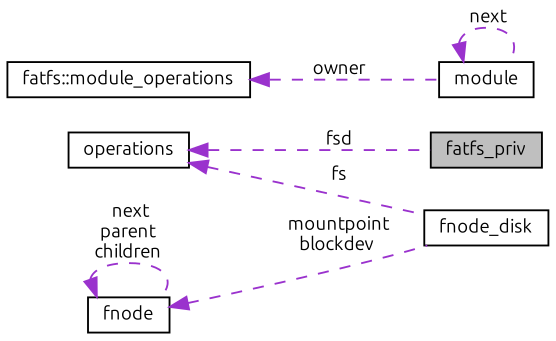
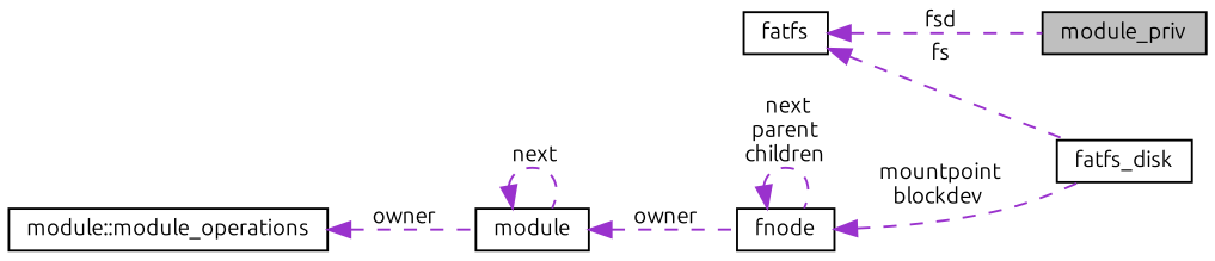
  digraph {
    fontname=Ubuntu
    rankdir=LR
    node [color=black fillcolor=white fontname=Ubuntu fontsize=10 shape=record style=filled]
    edge [color=darkorchid3 dir=back fontname=Ubuntu fontsize=10 labelfontname=Helvetica labelfontsize=10 style=dashed]
-   n1 [fillcolor=grey75 fontcolor=black height=0.2 label=fatfs_priv width=0.4]
-   n2 [height=0.2 label=fnode_disk width=0.4]
+   n1 [fillcolor=grey75 fontcolor=black height=0.2 label=module_priv width=0.4]
+   n2 [height=0.2 label=fatfs_disk width=0.4]
    n3 [height=0.2 label=fnode width=0.4]
    n4 [height=0.2 label=module width=0.4]
-   n5 [height=0.2 label="fatfs::module_operations" width=0.4]
-   n6 [height=0.2 label=operations width=0.4]
+   n5 [height=0.2 label="module::module_operations" width=0.4]
+   n6 [height=0.2 label=fatfs width=0.4]
    n3 -> n2 [label=" mountpoint\nblockdev"]
    n3 -> n3 [label=" next\nparent\nchildren"]
+   n4 -> n3 [label=" owner"]
    n4 -> n4 [label=" next"]
    n5 -> n4 [label=" owner"]
    n6 -> n1 [label=" fsd"]
    n6 -> n2 [label=" fs"]
  }
